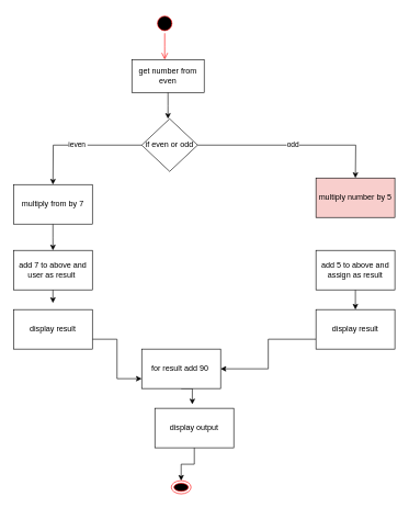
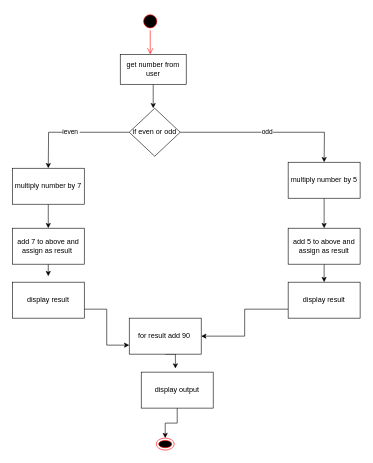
  <mxCell id="0" />
  <mxCell id="1" parent="0" />
  <mxCell id="2" value="" style="ellipse;html=1;shape=startState;fillColor=#000000;strokeColor=#ff0000;" vertex="1" parent="1"><mxGeometry x="235" width="30" height="30" as="geometry" y="20" /></mxCell>
  <mxCell id="3" value="" style="edgeStyle=orthogonalEdgeStyle;html=1;verticalAlign=bottom;endArrow=open;endSize=8;strokeColor=#ff0000;rounded=0;" edge="1" source="2" parent="1"><mxGeometry relative="1" as="geometry"><mxPoint x="250" y="90" as="targetPoint" /></mxGeometry></mxCell>
  <mxCell id="4" style="edgeStyle=orthogonalEdgeStyle;rounded=0;orthogonalLoop=1;jettySize=auto;html=1;exitX=0.5;exitY=1;exitDx=0;exitDy=0;" edge="1" parent="1" source="5"><mxGeometry relative="1" as="geometry"><mxPoint x="255" y="180" as="targetPoint" /></mxGeometry></mxCell>
- <mxCell id="5" value="get number from even" style="html=1;whiteSpace=wrap;" vertex="1" parent="1"><mxGeometry x="200" y="90" width="110" height="50" as="geometry" /></mxCell>
+ <mxCell id="5" value="get number from user" style="html=1;whiteSpace=wrap;" vertex="1" parent="1"><mxGeometry x="200" y="90" width="110" height="50" as="geometry" /></mxCell>
  <mxCell id="6" value="ieven&amp;nbsp;" style="edgeStyle=orthogonalEdgeStyle;rounded=0;orthogonalLoop=1;jettySize=auto;html=1;exitX=0;exitY=0.5;exitDx=0;exitDy=0;" edge="1" parent="1" source="8"><mxGeometry relative="1" as="geometry"><mxPoint x="80" y="280" as="targetPoint" /></mxGeometry></mxCell>
  <mxCell id="7" value="odd" style="edgeStyle=orthogonalEdgeStyle;rounded=0;orthogonalLoop=1;jettySize=auto;html=1;exitX=1;exitY=0.5;exitDx=0;exitDy=0;" edge="1" parent="1" source="8"><mxGeometry relative="1" as="geometry"><mxPoint x="540" y="270" as="targetPoint" /></mxGeometry></mxCell>
  <mxCell id="8" value="&amp;nbsp;if even or odd&amp;nbsp;" style="rhombus;whiteSpace=wrap;html=1;" vertex="1" parent="1"><mxGeometry x="215" y="180" width="85" height="80" as="geometry" /></mxCell>
  <mxCell id="9" style="edgeStyle=orthogonalEdgeStyle;rounded=0;orthogonalLoop=1;jettySize=auto;html=1;exitX=0.5;exitY=1;exitDx=0;exitDy=0;" edge="1" parent="1" source="10"><mxGeometry relative="1" as="geometry"><mxPoint x="80" y="380" as="targetPoint" /></mxGeometry></mxCell>
- <mxCell id="10" value="multiply from by 7" style="rounded=0;whiteSpace=wrap;html=1;" vertex="1" parent="1"><mxGeometry x="20" y="280" width="120" height="60" as="geometry" /></mxCell>
- <mxCell id="12" value="multiply number by 5" style="rounded=0;whiteSpace=wrap;html=1;fillColor=#f8cecc;" vertex="1" parent="1"><mxGeometry x="480" y="270" width="120" height="60" as="geometry" /></mxCell>
+ <mxCell id="10" value="multiply number by 7" style="rounded=0;whiteSpace=wrap;html=1;" vertex="1" parent="1"><mxGeometry x="20" y="280" width="120" height="60" as="geometry" /></mxCell>
+ <mxCell id="11" style="edgeStyle=orthogonalEdgeStyle;rounded=0;orthogonalLoop=1;jettySize=auto;html=1;exitX=0.5;exitY=1;exitDx=0;exitDy=0;entryX=0.5;entryY=0;entryDx=0;entryDy=0;" edge="1" parent="1" source="12" target="16"><mxGeometry relative="1" as="geometry" /></mxCell>
+ <mxCell id="12" value="multiply number by 5" style="rounded=0;whiteSpace=wrap;html=1;" vertex="1" parent="1"><mxGeometry x="480" y="270" width="120" height="60" as="geometry" /></mxCell>
  <mxCell id="13" style="edgeStyle=orthogonalEdgeStyle;rounded=0;orthogonalLoop=1;jettySize=auto;html=1;exitX=0.5;exitY=1;exitDx=0;exitDy=0;" edge="1" parent="1" source="14"><mxGeometry relative="1" as="geometry"><mxPoint x="80" y="460" as="targetPoint" /></mxGeometry></mxCell>
- <mxCell id="14" value="add 7 to above and user as result&amp;nbsp;" style="rounded=0;whiteSpace=wrap;html=1;" vertex="1" parent="1"><mxGeometry x="20" y="380" width="120" height="60" as="geometry" /></mxCell>
+ <mxCell id="14" value="add 7 to above and assign as result&amp;nbsp;" style="rounded=0;whiteSpace=wrap;html=1;" vertex="1" parent="1"><mxGeometry x="20" y="380" width="120" height="60" as="geometry" /></mxCell>
  <mxCell id="15" style="edgeStyle=orthogonalEdgeStyle;rounded=0;orthogonalLoop=1;jettySize=auto;html=1;exitX=0.5;exitY=1;exitDx=0;exitDy=0;entryX=0.5;entryY=0;entryDx=0;entryDy=0;" edge="1" parent="1" source="16" target="23"><mxGeometry relative="1" as="geometry" /></mxCell>
  <mxCell id="16" value="add 5 to above and assign as result" style="rounded=0;whiteSpace=wrap;html=1;" vertex="1" parent="1"><mxGeometry x="480" y="380" width="120" height="60" as="geometry" /></mxCell>
  <mxCell id="17" style="edgeStyle=orthogonalEdgeStyle;rounded=0;orthogonalLoop=1;jettySize=auto;html=1;exitX=0.5;exitY=1;exitDx=0;exitDy=0;entryX=0.475;entryY=-0.1;entryDx=0;entryDy=0;entryPerimeter=0;" edge="1" parent="1" source="18" target="20"><mxGeometry relative="1" as="geometry" /></mxCell>
  <mxCell id="18" value="for result add 90&amp;nbsp;" style="rounded=0;whiteSpace=wrap;html=1;" vertex="1" parent="1"><mxGeometry x="215" y="530" width="120" height="60" as="geometry" /></mxCell>
  <mxCell id="19" style="edgeStyle=orthogonalEdgeStyle;rounded=0;orthogonalLoop=1;jettySize=auto;html=1;exitX=0.5;exitY=1;exitDx=0;exitDy=0;entryX=0.5;entryY=0;entryDx=0;entryDy=0;" edge="1" parent="1" source="20" target="21"><mxGeometry relative="1" as="geometry" /></mxCell>
  <mxCell id="20" value="display output" style="rounded=0;whiteSpace=wrap;html=1;" vertex="1" parent="1"><mxGeometry x="235" y="620" width="120" height="60" as="geometry" /></mxCell>
  <mxCell id="21" value="" style="ellipse;html=1;shape=endState;fillColor=#000000;strokeColor=#ff0000;" vertex="1" parent="1"><mxGeometry x="260" y="730" width="30" height="20" as="geometry" /></mxCell>
  <mxCell id="22" style="edgeStyle=orthogonalEdgeStyle;rounded=0;orthogonalLoop=1;jettySize=auto;html=1;exitX=0;exitY=0.75;exitDx=0;exitDy=0;entryX=1;entryY=0.5;entryDx=0;entryDy=0;" edge="1" parent="1" source="23" target="18"><mxGeometry relative="1" as="geometry" /></mxCell>
  <mxCell id="23" value="display result" style="rounded=0;whiteSpace=wrap;html=1;" vertex="1" parent="1"><mxGeometry x="480" y="470" width="120" height="60" as="geometry" /></mxCell>
  <mxCell id="24" style="edgeStyle=orthogonalEdgeStyle;rounded=0;orthogonalLoop=1;jettySize=auto;html=1;exitX=1;exitY=0.75;exitDx=0;exitDy=0;entryX=0;entryY=0.75;entryDx=0;entryDy=0;" edge="1" parent="1" source="25" target="18"><mxGeometry relative="1" as="geometry" /></mxCell>
  <mxCell id="25" value="display result" style="rounded=0;whiteSpace=wrap;html=1;" vertex="1" parent="1"><mxGeometry x="20" y="470" width="120" height="60" as="geometry" /></mxCell>
